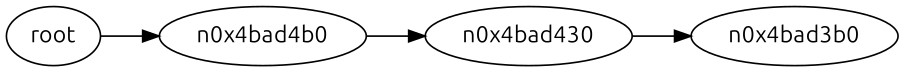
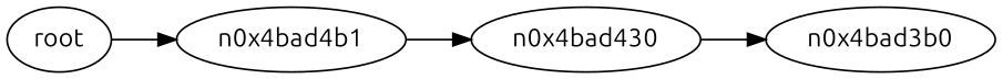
  digraph {
    fontname=Ubuntu
    rankdir=LR
    node [fontname=Ubuntu]
    edge [fontname=Ubuntu]
    n1 [label=root]
-   n0x4bad4b0
+   n0x4bad4b0 [label=n0x4bad4b1]
    n0x4bad430
    n0x4bad3b0
    n1 -> n0x4bad4b0
    n0x4bad4b0 -> n0x4bad430
    n0x4bad430 -> n0x4bad3b0
  }
